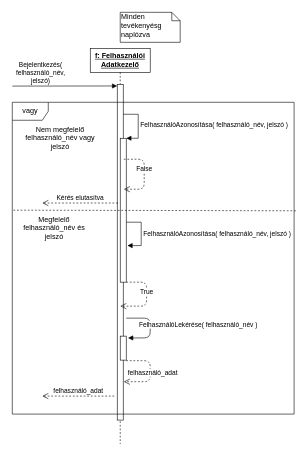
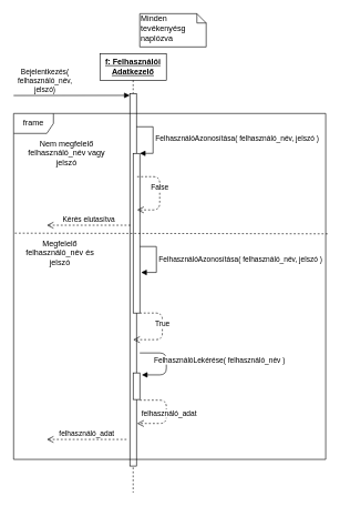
  <mxCell id="0" />
  <mxCell id="1" parent="0" />
  <mxCell id="2" value="&lt;b&gt;&lt;u&gt;f: Felhasználói Adatkezelő&lt;/u&gt;&lt;/b&gt;" style="shape=umlLifeline;perimeter=lifelinePerimeter;whiteSpace=wrap;html=1;container=1;collapsible=0;recursiveResize=0;outlineConnect=0;" parent="1" vertex="1"><mxGeometry x="150" y="80" width="100" height="660" as="geometry" /></mxCell>
  <mxCell id="3" value="" style="html=1;points=[];perimeter=orthogonalPerimeter;" parent="2" vertex="1"><mxGeometry x="45" y="60" width="10" height="560" as="geometry" /></mxCell>
  <mxCell id="4" value="felhasználó_adat" style="html=1;verticalAlign=bottom;endArrow=open;dashed=1;endSize=8;exitX=1;exitY=1.025;exitDx=0;exitDy=0;exitPerimeter=0;entryX=1.1;entryY=0.491;entryDx=0;entryDy=0;entryPerimeter=0;" parent="2" edge="1"><mxGeometry x="0.36" y="-12" relative="1" as="geometry"><mxPoint x="60" y="521" as="sourcePoint" /><mxPoint x="56" y="556.04" as="targetPoint" /><Array as="points"><mxPoint x="100" y="521" /><mxPoint x="100" y="556" /></Array><mxPoint x="10" y="6" as="offset" /></mxGeometry></mxCell>
  <mxCell id="5" value="" style="html=1;points=[];perimeter=orthogonalPerimeter;" parent="2" vertex="1"><mxGeometry x="50" y="480" width="10" height="40" as="geometry" /></mxCell>
  <mxCell id="6" value="&lt;span style=&quot;text-align: center&quot;&gt;FelhasználóAzonosítása( felhasználó_név, jelszó )&lt;/span&gt;" style="edgeStyle=orthogonalEdgeStyle;html=1;align=left;spacingLeft=2;endArrow=block;rounded=0;entryX=1.2;entryY=0.746;entryDx=0;entryDy=0;entryPerimeter=0;" parent="2" target="12" edge="1"><mxGeometry relative="1" as="geometry"><mxPoint x="60" y="290" as="sourcePoint" /><Array as="points"><mxPoint x="85" y="290" /><mxPoint x="85" y="329" /></Array><mxPoint x="65" y="330" as="targetPoint" /></mxGeometry></mxCell>
  <mxCell id="7" value="True" style="html=1;verticalAlign=bottom;endArrow=open;dashed=1;endSize=8;" parent="2" edge="1"><mxGeometry relative="1" as="geometry"><mxPoint x="60" y="390" as="sourcePoint" /><mxPoint x="50" y="430" as="targetPoint" /><Array as="points"><mxPoint x="94" y="390" /><mxPoint x="94" y="430" /></Array></mxGeometry></mxCell>
  <mxCell id="8" value="Megfelelő felhasználó_név és jelszó" style="text;html=1;strokeColor=none;fillColor=none;align=center;verticalAlign=middle;whiteSpace=wrap;rounded=0;" parent="2" vertex="1"><mxGeometry x="-120" y="290" width="120" height="20" as="geometry" /></mxCell>
  <mxCell id="9" value="Bejelentkezés(&lt;br&gt;felhasználó_név,&lt;br&gt;jelszó)" style="html=1;verticalAlign=bottom;endArrow=block;entryX=0;entryY=0.005;entryDx=0;entryDy=0;entryPerimeter=0;" parent="1" target="3" edge="1"><mxGeometry x="-0.46" width="80" relative="1" as="geometry"><mxPoint x="20" y="143" as="sourcePoint" /><mxPoint x="179.5" y="150" as="targetPoint" /><mxPoint as="offset" /></mxGeometry></mxCell>
- <mxCell id="10" value="Minden tevékenyésg naplózva" style="shape=note;whiteSpace=wrap;html=1;size=14;verticalAlign=top;align=left;spacingTop=-6;" parent="1" vertex="1"><mxGeometry x="200" y="20" width="100" height="50" as="geometry" /></mxCell>
+ <mxCell id="10" value="Minden tevékenyésg naplózva" style="shape=note;whiteSpace=wrap;html=1;size=14;verticalAlign=top;align=left;spacingTop=-6;" parent="1" vertex="1"><mxGeometry x="210" y="20" width="100" height="50" as="geometry" /></mxCell>
  <mxCell id="11" value="felhasználó_adat" style="html=1;verticalAlign=bottom;endArrow=open;dashed=1;endSize=8;" parent="1" edge="1"><mxGeometry relative="1" as="geometry"><mxPoint x="190" y="660" as="sourcePoint" /><mxPoint x="70" y="660" as="targetPoint" /></mxGeometry></mxCell>
  <mxCell id="12" value="" style="html=1;points=[];perimeter=orthogonalPerimeter;" parent="1" vertex="1"><mxGeometry x="200" y="230" width="10" height="240" as="geometry" /></mxCell>
  <mxCell id="13" value="&lt;span style=&quot;text-align: center&quot;&gt;FelhasználóAzonosítása( felhasználó_név, jelszó )&lt;/span&gt;" style="edgeStyle=orthogonalEdgeStyle;html=1;align=left;spacingLeft=2;endArrow=block;rounded=0;entryX=1;entryY=0;" parent="1" target="12" edge="1"><mxGeometry relative="1" as="geometry"><mxPoint x="205" y="190" as="sourcePoint" /><Array as="points"><mxPoint x="230" y="190" /></Array></mxGeometry></mxCell>
  <mxCell id="14" value="False" style="html=1;verticalAlign=bottom;endArrow=open;dashed=1;endSize=8;entryX=1.1;entryY=0.241;entryDx=0;entryDy=0;entryPerimeter=0;" parent="1" edge="1"><mxGeometry relative="1" as="geometry"><mxPoint x="206" y="265" as="sourcePoint" /><mxPoint x="206" y="314.96" as="targetPoint" /><Array as="points"><mxPoint x="240" y="265" /><mxPoint x="240" y="315" /></Array></mxGeometry></mxCell>
  <mxCell id="15" value="FelhasználóLekérése( felhasználó_név )" style="html=1;verticalAlign=bottom;endArrow=block;" parent="1" edge="1"><mxGeometry x="0.327" y="-81" width="80" relative="1" as="geometry"><mxPoint x="210" y="530" as="sourcePoint" /><mxPoint x="213" y="563" as="targetPoint" /><Array as="points"><mxPoint x="250" y="530" /><mxPoint x="250" y="563" /></Array><mxPoint x="80" y="68" as="offset" /></mxGeometry></mxCell>
  <mxCell id="16" value="Kérés elutasítva" style="html=1;verticalAlign=bottom;endArrow=open;dashed=1;endSize=8;exitX=-0.4;exitY=0.45;exitDx=0;exitDy=0;exitPerimeter=0;" parent="1" source="12" edge="1"><mxGeometry relative="1" as="geometry"><mxPoint x="350" y="370" as="sourcePoint" /><mxPoint x="70" y="338" as="targetPoint" /></mxGeometry></mxCell>
  <mxCell id="17" value="Nem megfelelő felhasználó_név vagy jelszó" style="text;html=1;strokeColor=none;fillColor=none;align=center;verticalAlign=middle;whiteSpace=wrap;rounded=0;" parent="1" vertex="1"><mxGeometry x="40" y="220" width="120" height="20" as="geometry" /></mxCell>
- <mxCell id="18" value="vagy" style="shape=umlFrame;whiteSpace=wrap;html=1;" parent="1" vertex="1"><mxGeometry x="20" y="170" width="470" height="520" as="geometry" /></mxCell>
+ <mxCell id="18" value="frame" style="shape=umlFrame;whiteSpace=wrap;html=1;" parent="1" vertex="1"><mxGeometry x="20" y="170" width="470" height="520" as="geometry" /></mxCell>
  <mxCell id="19" value="" style="endArrow=none;dashed=1;html=1;exitX=1.006;exitY=0.348;exitDx=0;exitDy=0;exitPerimeter=0;entryX=0;entryY=0.346;entryDx=0;entryDy=0;entryPerimeter=0;" parent="1" source="18" target="18" edge="1"><mxGeometry width="50" height="50" relative="1" as="geometry"><mxPoint x="290" y="400" as="sourcePoint" /><mxPoint x="340" y="350" as="targetPoint" /></mxGeometry></mxCell>
